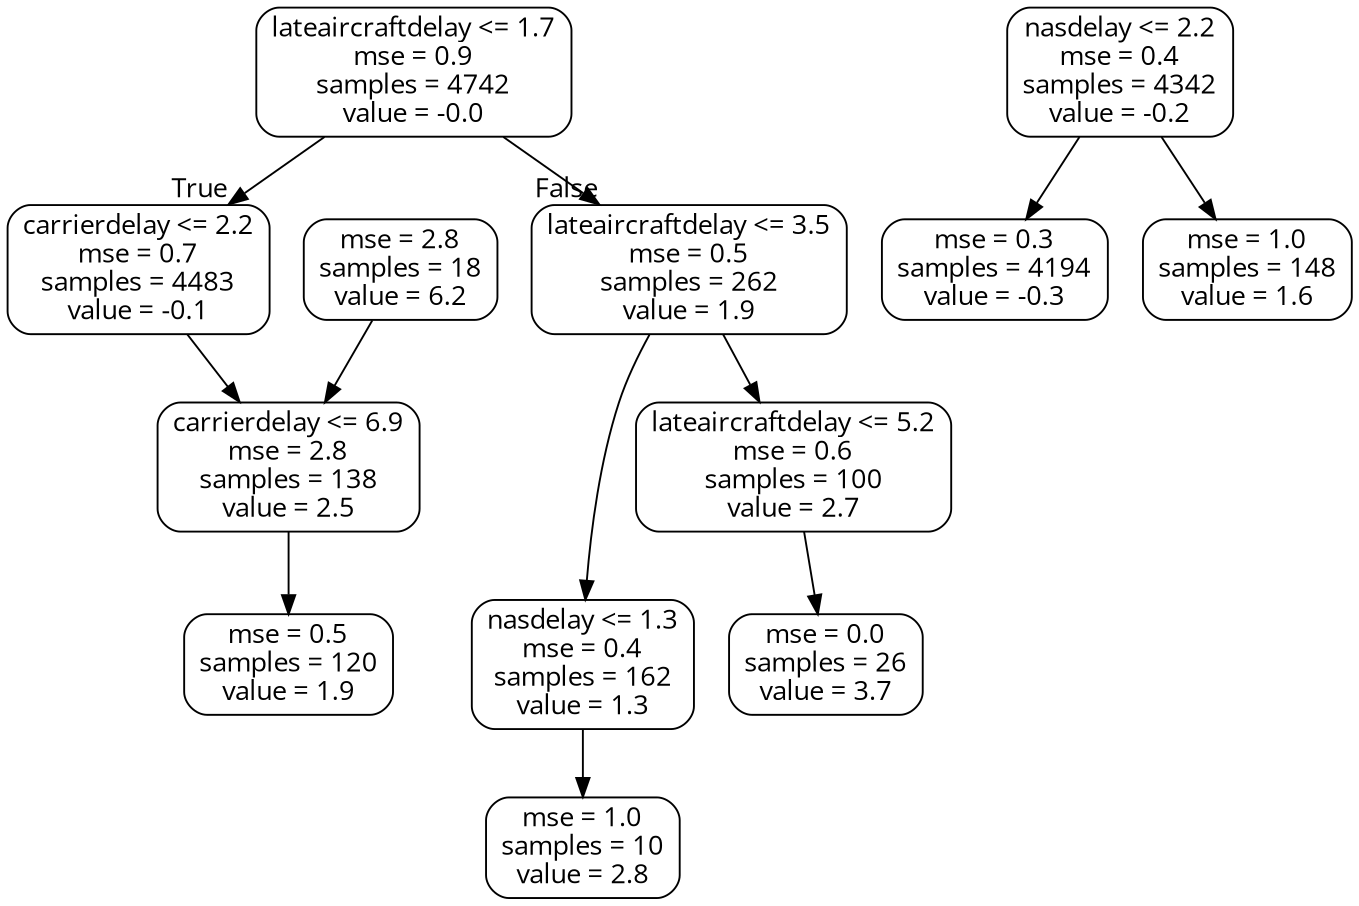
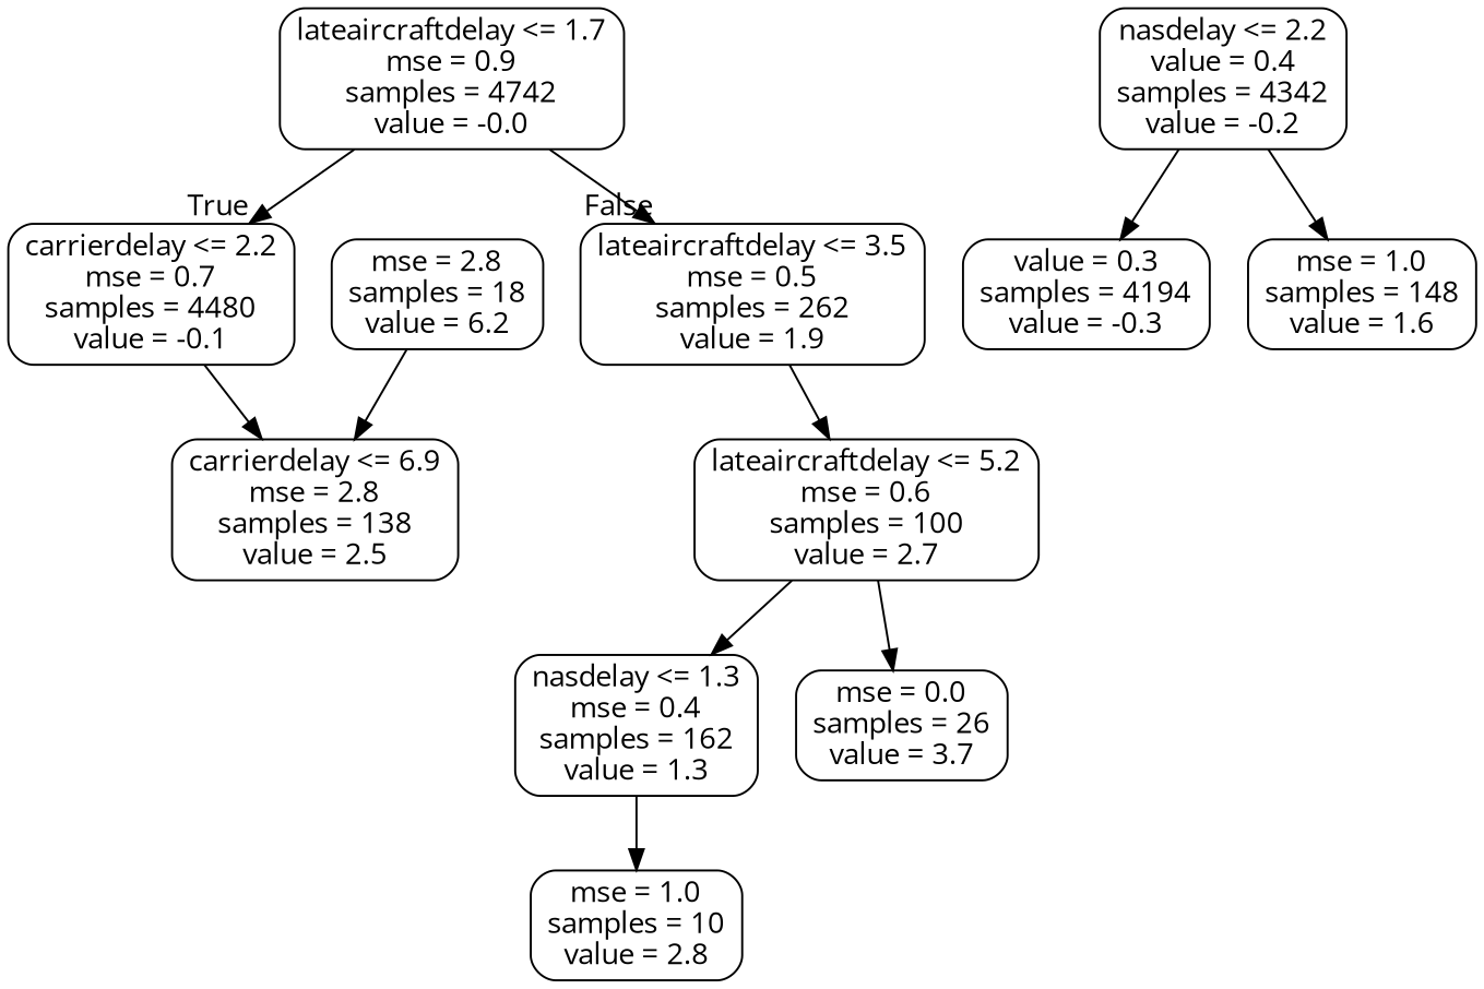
  digraph {
    fontname="Open Sans"
    node [color=black fontname="Open Sans" shape=box style=rounded]
    edge [fontname="Open Sans"]
    n1 [label="lateaircraftdelay <= 1.7\nmse = 0.9\nsamples = 4742\nvalue = -0.0"]
-   n2 [label="carrierdelay <= 2.2\nmse = 0.7\nsamples = 4483\nvalue = -0.1"]
+   n2 [label="carrierdelay <= 2.2\nmse = 0.7\nsamples = 4480\nvalue = -0.1"]
    n3 [label="lateaircraftdelay <= 3.5\nmse = 0.5\nsamples = 262\nvalue = 1.9"]
    n4 [label="carrierdelay <= 6.9\nmse = 2.8\nsamples = 138\nvalue = 2.5"]
    n5 [label="nasdelay <= 1.3\nmse = 0.4\nsamples = 162\nvalue = 1.3"]
    n6 [label="lateaircraftdelay <= 5.2\nmse = 0.6\nsamples = 100\nvalue = 2.7"]
-   n7 [label="nasdelay <= 2.2\nmse = 0.4\nsamples = 4342\nvalue = -0.2"]
-   n8 [label="mse = 0.3\nsamples = 4194\nvalue = -0.3"]
+   n7 [label="nasdelay <= 2.2\nvalue = 0.4\nsamples = 4342\nvalue = -0.2"]
+   n8 [label="value = 0.3\nsamples = 4194\nvalue = -0.3"]
    n9 [label="mse = 1.0\nsamples = 148\nvalue = 1.6"]
-   n10 [label="mse = 0.5\nsamples = 120\nvalue = 1.9"]
    n11 [label="mse = 2.8\nsamples = 18\nvalue = 6.2"]
    n12 [label="mse = 1.0\nsamples = 10\nvalue = 2.8"]
    n13 [label="mse = 0.0\nsamples = 26\nvalue = 3.7"]
    n1 -> n2 [headlabel=True labelangle=45 labeldistance=2.5]
    n1 -> n3 [headlabel=False labelangle=-45 labeldistance=2.5]
    n2 -> n4
-   n3 -> n5
+   n6 -> n5
    n3 -> n6
-   n4 -> n10
    n5 -> n12
    n6 -> n13
    n7 -> n8
    n7 -> n9
    n11 -> n4
  }
